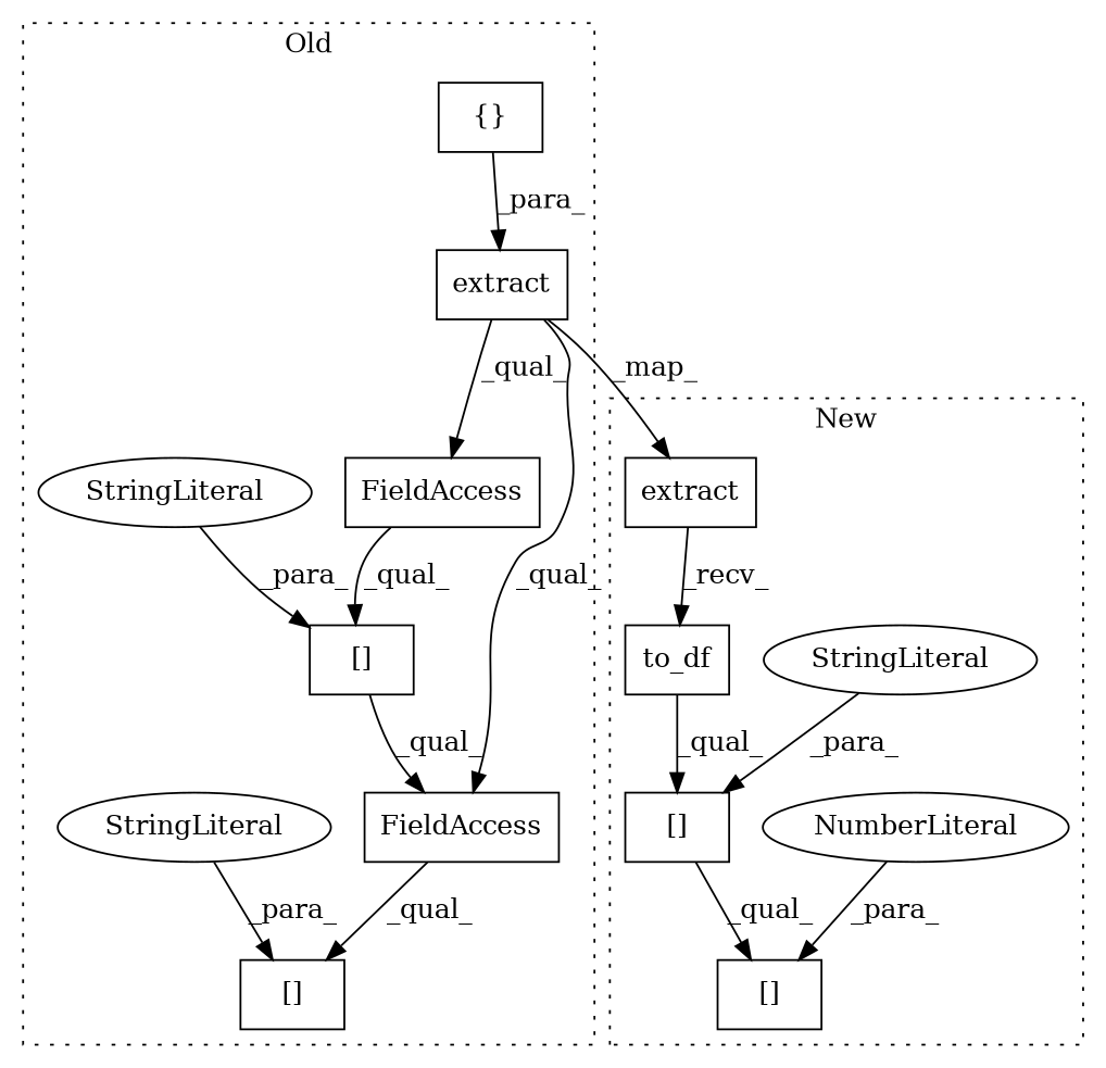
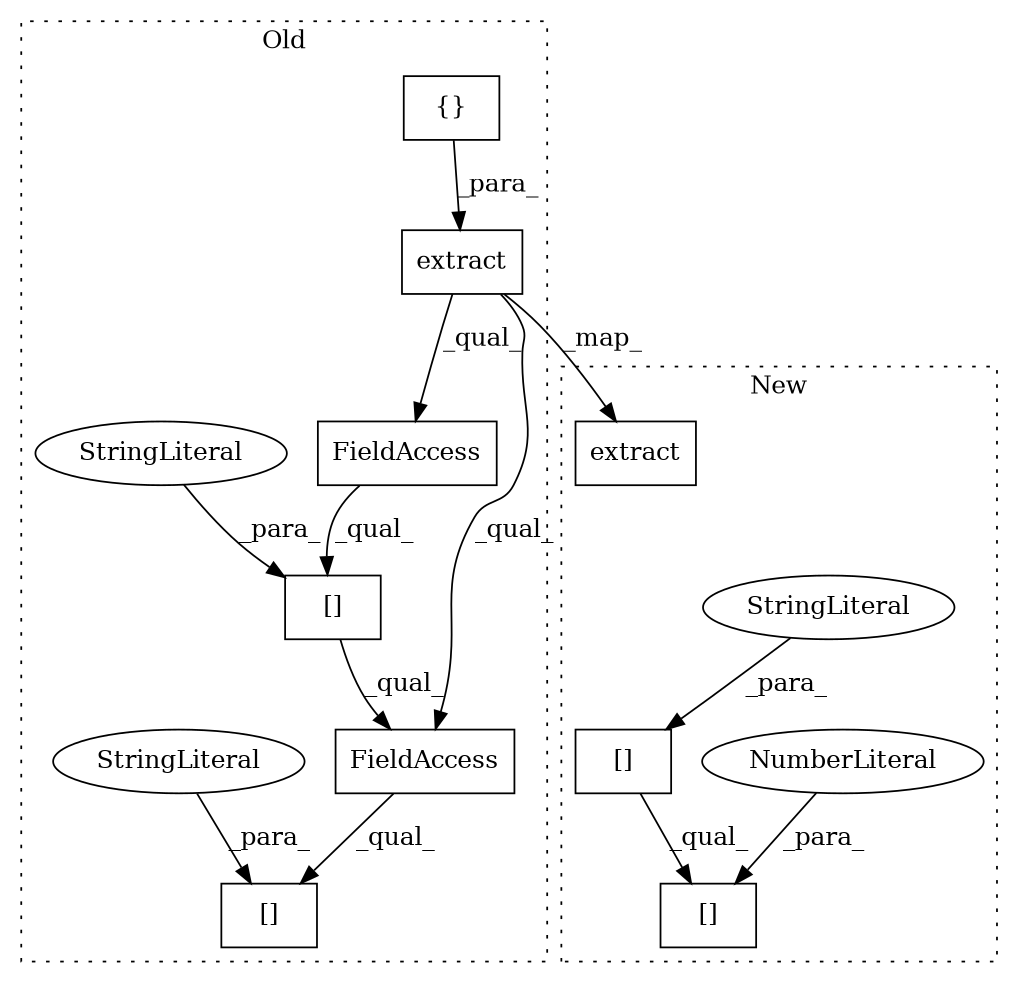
  digraph {
    node [a=2 l=11 s=6383 shape=box]
    n1 [a=4 l="1,1" label="{}" s="6344,6365"]
    n2 [l="9,1" label="[]" s="6383,6412"]
    n3 [a=45 l=20 label=StringLiteral s=6392 shape=ellipse]
    n4 [a=22 l=35 label=FieldAccess]
    n5 [l="36,1" label="[]" s="6383,6430"]
    n6 [a=22 l=8 label=FieldAccess]
    n7 [a=45 label=StringLiteral s=6419 shape=ellipse]
    n8 [a=32 l="8,1" label=extract s="6327,6366"]
-   n9 [a=32 l=7 label=to_df s=6307]
    n10 [l="7,1" label="[]" s="6330,6348"]
    n11 [a=45 label=StringLiteral s=6337 shape=ellipse]
    n12 [l="20,1" label="[]" s="6330,6351"]
    n13 [a=34 l=1 label=NumberLiteral s=6350 shape=ellipse]
    n14 [a=32 l="8,1" label=extract s="6293,6305"]
    subgraph cluster_1 {
      label=Old
      style=dotted
      n1
      n2
      n3
      n4
      n5
      n6
      n7
      n8
    }
    subgraph cluster_2 {
      label=New
      style=dotted
-     n9
      n10
      n11
      n12
      n13
      n14
    }
    n1 -> n8 [label=_para_]
    n2 -> n4 [label=_qual_]
    n3 -> n2 [label=_para_]
    n4 -> n5 [label=_qual_]
    n6 -> n2 [label=_qual_]
    n7 -> n5 [label=_para_]
    n8 -> n4 [label=_qual_]
    n8 -> n6 [label=_qual_]
    n8 -> n14 [label=_map_]
-   n9 -> n10 [label=_qual_]
    n10 -> n12 [label=_qual_]
    n11 -> n10 [label=_para_]
    n13 -> n12 [label=_para_]
-   n14 -> n9 [label=_recv_]
  }
